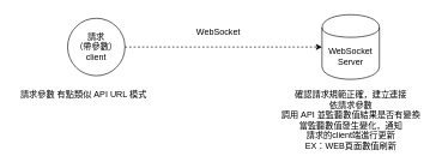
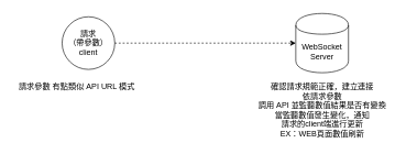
  <mxCell id="0" />
  <mxCell id="1" parent="0" />
  <mxCell id="2" value="請求&lt;br&gt;（帶參數）&lt;br&gt;client" style="ellipse;whiteSpace=wrap;html=1;aspect=fixed;" vertex="1" parent="1"><mxGeometry x="93" y="25" width="80" height="80" as="geometry" /></mxCell>
  <mxCell id="3" value="" style="endArrow=classic;html=1;exitX=1;exitY=0.5;exitDx=0;exitDy=0;entryX=0;entryY=0.5;entryDx=0;entryDy=0;dashed=1;" edge="1" parent="1" source="2" target="4"><mxGeometry width="50" height="50" relative="1" as="geometry"><mxPoint x="203" y="65" as="sourcePoint" /><mxPoint x="253" y="65" as="targetPoint" /></mxGeometry></mxCell>
  <mxCell id="4" value="WebSocket&lt;br&gt;Server" style="shape=cylinder;whiteSpace=wrap;html=1;boundedLbl=1;backgroundOutline=1;" vertex="1" parent="1"><mxGeometry x="448" y="20" width="80" height="90" as="geometry" /></mxCell>
- <mxCell id="5" value="&lt;span style=&quot;white-space: normal&quot;&gt;WebSocket&lt;/span&gt;" style="text;html=1;align=center;verticalAlign=middle;resizable=0;points=[];autosize=1;" vertex="1" parent="1"><mxGeometry x="263" y="35" width="80" height="20" as="geometry" /></mxCell>
  <mxCell id="6" value="請求參數 有點類似 API URL 模式" style="text;html=1;align=center;verticalAlign=middle;resizable=0;points=[];autosize=1;" vertex="1" parent="1"><mxGeometry x="20" y="122" width="190" height="20" as="geometry" /></mxCell>
  <mxCell id="7" value="確認請求規範正確，建立連接&lt;br&gt;依請求參數&lt;br&gt;調用 API 並監聽數值結果是否有變換&lt;br&gt;當監聽數值發生變化，通知&lt;br&gt;請求的client端進行更新&lt;br&gt;EX：WEB頁面數值刷新" style="text;html=1;align=center;verticalAlign=middle;resizable=0;points=[];autosize=1;" vertex="1" parent="1"><mxGeometry x="383" y="122" width="210" height="90" as="geometry" /></mxCell>
